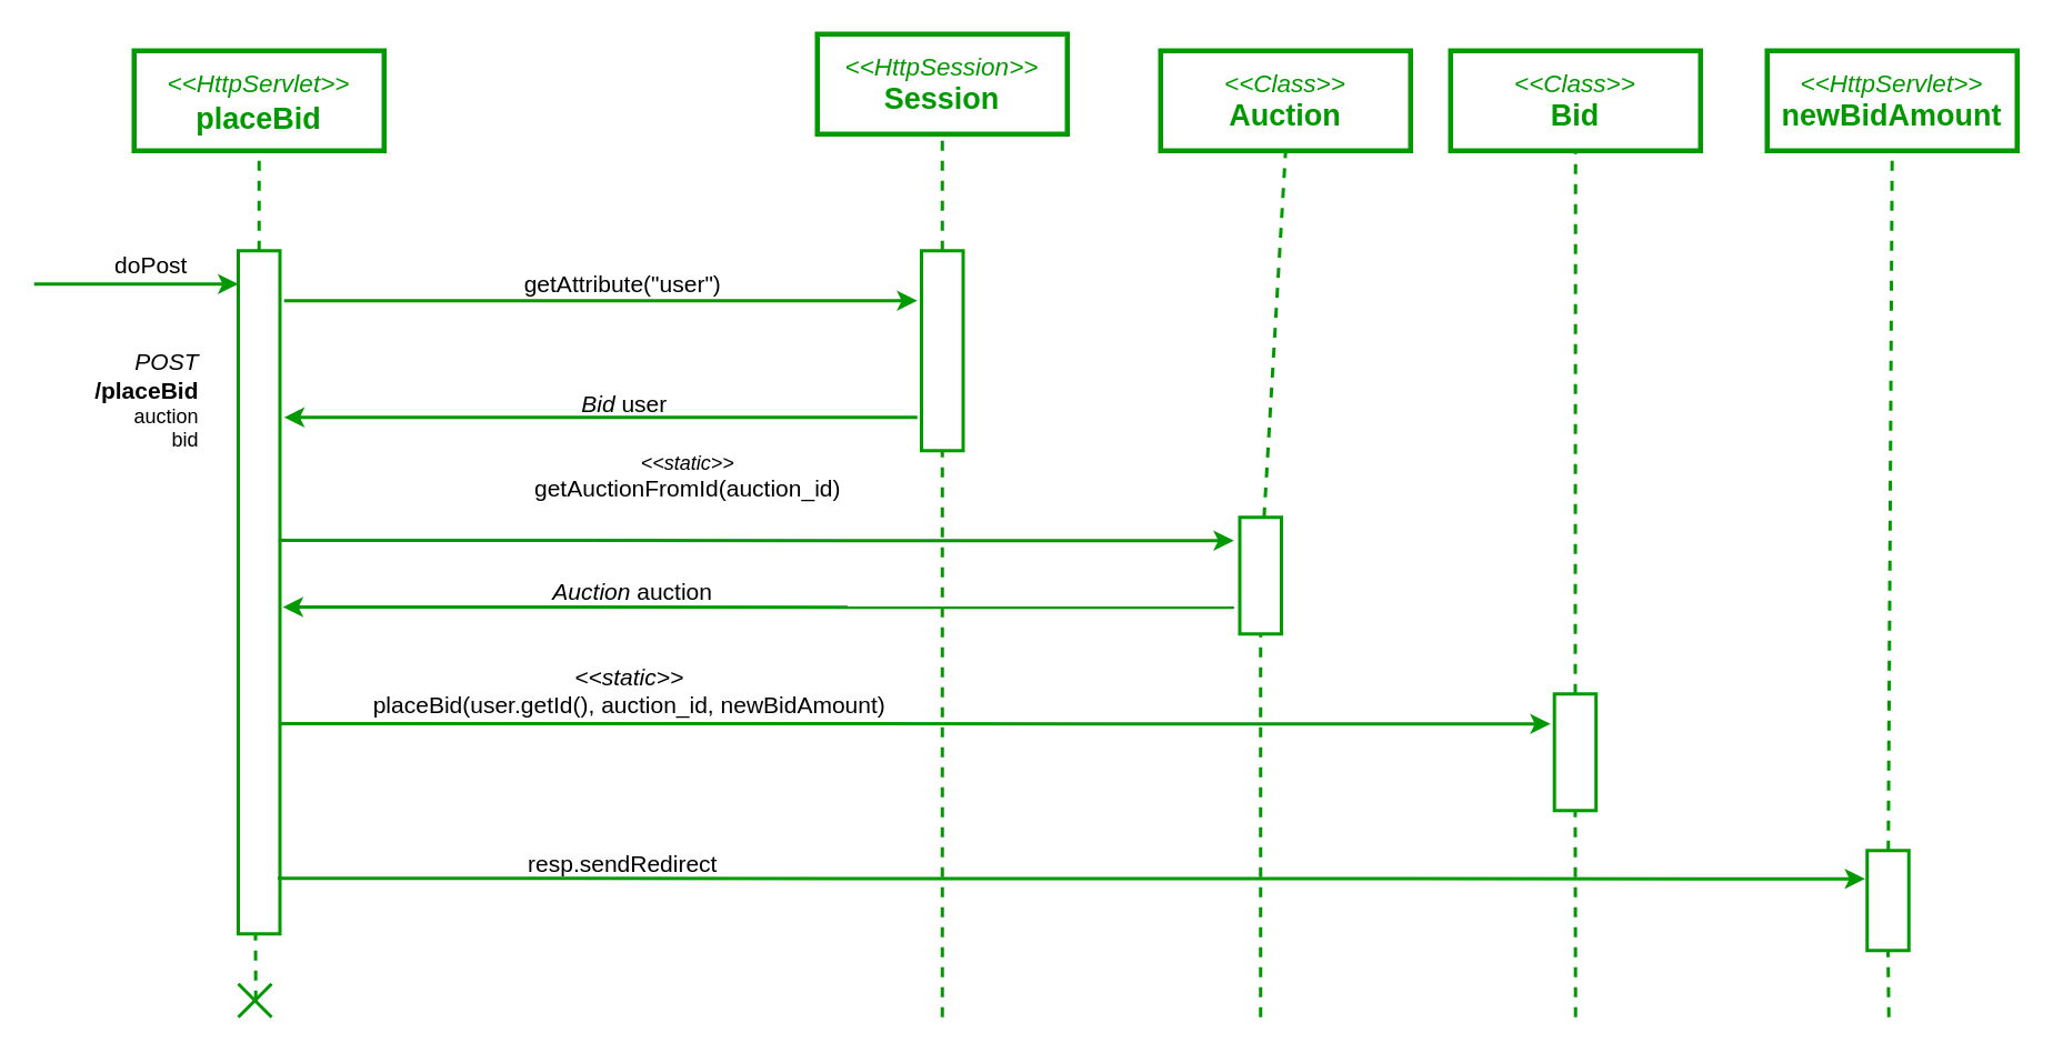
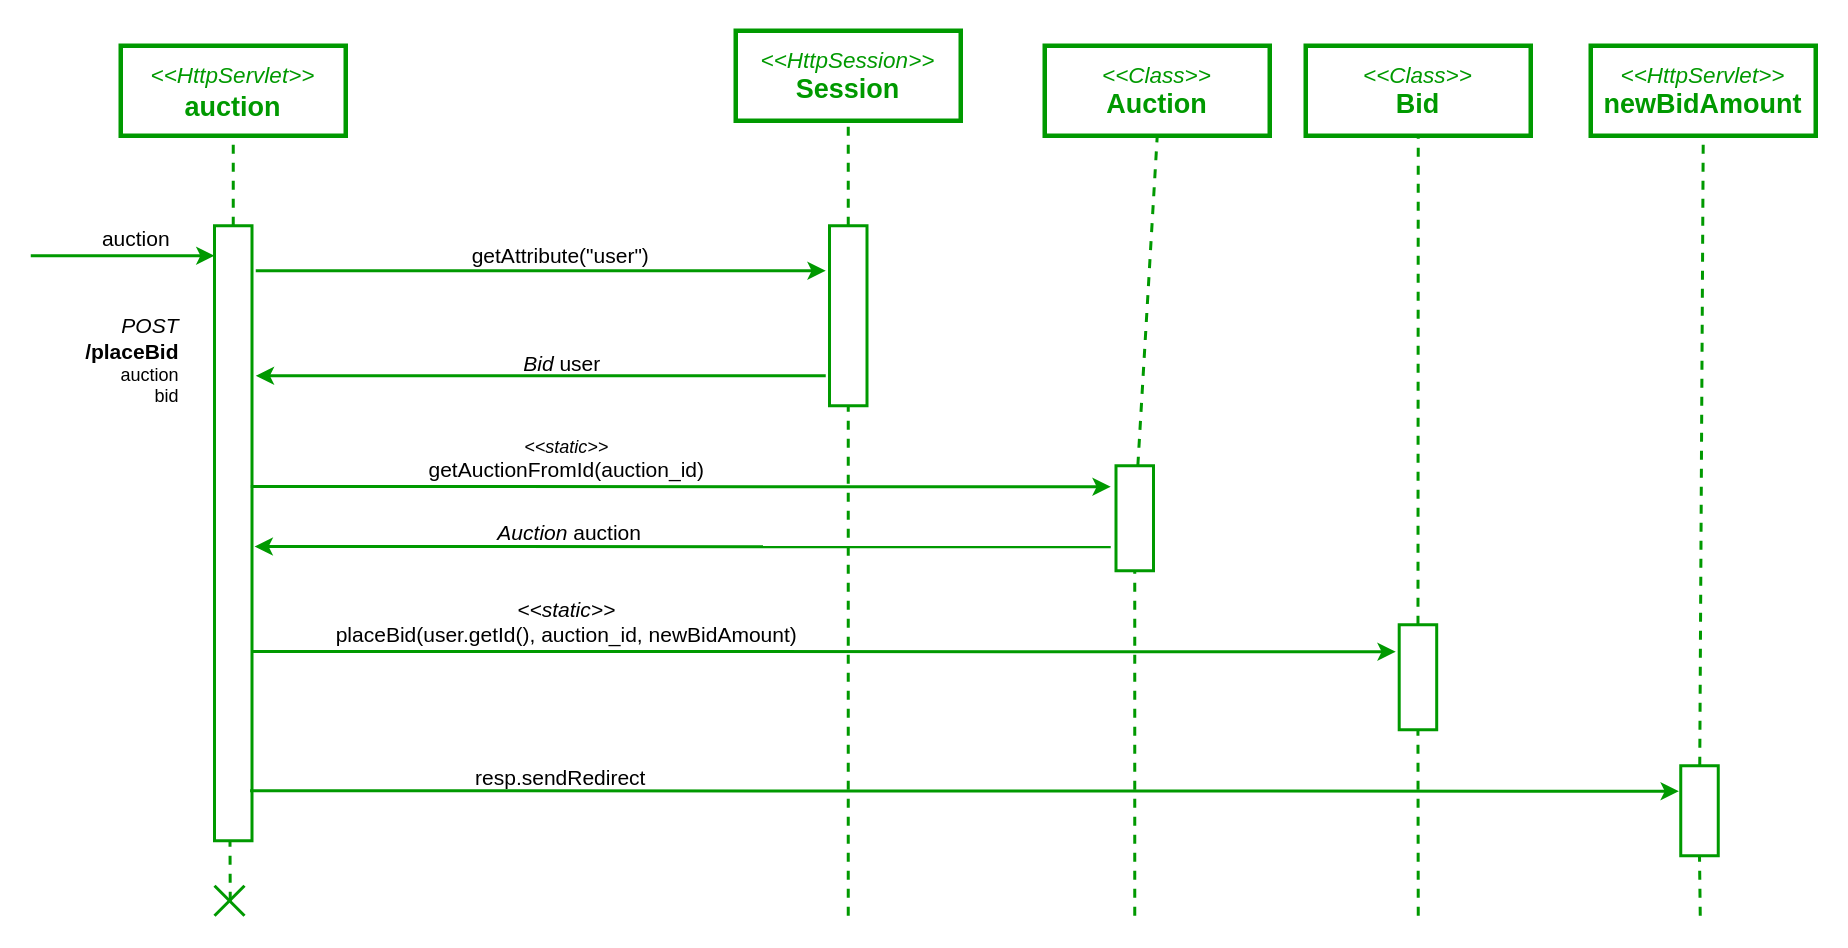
  <mxCell id="0" />
  <mxCell id="1" parent="0" />
- <mxCell id="2" value="&lt;i style=&quot;border-color: var(--border-color); color: rgb(0, 153, 0);&quot;&gt;&lt;font style=&quot;border-color: var(--border-color); font-size: 15px;&quot;&gt;&amp;lt;&amp;lt;HttpServlet&amp;gt;&amp;gt;&lt;/font&gt;&lt;/i&gt;&lt;font color=&quot;#009900&quot; style=&quot;&quot;&gt;&lt;b style=&quot;font-size: 18px;&quot;&gt;&lt;br&gt;placeBid&lt;br&gt;&lt;/b&gt;&lt;/font&gt;" style="rounded=0;whiteSpace=wrap;html=1;strokeWidth=3;fillColor=default;strokeColor=#009900;" parent="1" vertex="1"><mxGeometry x="80" y="30" width="150" height="60" as="geometry" /></mxCell>
+ <mxCell id="2" value="&lt;i style=&quot;border-color: var(--border-color); color: rgb(0, 153, 0);&quot;&gt;&lt;font style=&quot;border-color: var(--border-color); font-size: 15px;&quot;&gt;&amp;lt;&amp;lt;HttpServlet&amp;gt;&amp;gt;&lt;/font&gt;&lt;/i&gt;&lt;font color=&quot;#009900&quot; style=&quot;&quot;&gt;&lt;b style=&quot;font-size: 18px;&quot;&gt;&lt;br&gt;auction&lt;br&gt;&lt;/b&gt;&lt;/font&gt;" style="rounded=0;whiteSpace=wrap;html=1;strokeWidth=3;fillColor=default;strokeColor=#009900;" parent="1" vertex="1"><mxGeometry x="80" y="30" width="150" height="60" as="geometry" /></mxCell>
  <mxCell id="3" value="&lt;font color=&quot;#009900&quot; style=&quot;&quot;&gt;&lt;i style=&quot;&quot;&gt;&lt;font style=&quot;font-size: 15px;&quot;&gt;&amp;lt;&amp;lt;Class&amp;gt;&amp;gt;&lt;/font&gt;&lt;/i&gt;&lt;br&gt;&lt;span style=&quot;font-size: 18px;&quot;&gt;&lt;b&gt;Bid&lt;/b&gt;&lt;/span&gt;&lt;br&gt;&lt;/font&gt;" style="rounded=0;whiteSpace=wrap;html=1;strokeWidth=3;fillColor=default;strokeColor=#009900;" parent="1" vertex="1"><mxGeometry x="870" y="30" width="150" height="60" as="geometry" /></mxCell>
  <mxCell id="4" value="" style="endArrow=none;html=1;rounded=0;entryX=0.5;entryY=1;entryDx=0;entryDy=0;strokeWidth=2;fillColor=#d5e8d4;strokeColor=#009900;dashed=1;" parent="1" source="7" target="2" edge="1"><mxGeometry width="50" height="50" relative="1" as="geometry"><mxPoint x="155" y="480" as="sourcePoint" /><mxPoint x="400" y="250" as="targetPoint" /></mxGeometry></mxCell>
  <mxCell id="5" value="" style="endArrow=none;html=1;rounded=0;entryX=0.5;entryY=1;entryDx=0;entryDy=0;strokeWidth=2;fillColor=#d5e8d4;strokeColor=#009900;dashed=1;" parent="1" source="10" target="3" edge="1"><mxGeometry width="50" height="50" relative="1" as="geometry"><mxPoint x="945" y="480" as="sourcePoint" /><mxPoint x="665" y="160" as="targetPoint" /></mxGeometry></mxCell>
  <mxCell id="6" value="" style="endArrow=none;html=1;rounded=0;entryX=0.412;entryY=1.004;entryDx=0;entryDy=0;strokeWidth=2;fillColor=#d5e8d4;strokeColor=#009900;dashed=1;entryPerimeter=0;" parent="1" edge="1"><mxGeometry width="50" height="50" relative="1" as="geometry"><mxPoint x="153" y="600" as="sourcePoint" /><mxPoint x="152.8" y="551.96" as="targetPoint" /></mxGeometry></mxCell>
  <mxCell id="7" value="" style="rounded=0;whiteSpace=wrap;html=1;fillColor=#FFFFFF;strokeWidth=2;strokeColor=#009900;" parent="1" vertex="1"><mxGeometry x="142.5" y="150" width="25" height="410" as="geometry" /></mxCell>
  <mxCell id="8" value="" style="endArrow=none;html=1;rounded=0;strokeWidth=2;strokeColor=#009900;startArrow=classic;startFill=1;entryX=1.008;entryY=0.241;entryDx=0;entryDy=0;entryPerimeter=0;" parent="1" edge="1"><mxGeometry width="50" height="50" relative="1" as="geometry"><mxPoint x="930" y="434" as="sourcePoint" /><mxPoint x="167.5" y="433.84" as="targetPoint" /></mxGeometry></mxCell>
  <mxCell id="9" value="" style="endArrow=none;html=1;rounded=0;entryX=0.5;entryY=1;entryDx=0;entryDy=0;strokeWidth=2;fillColor=#d5e8d4;strokeColor=#009900;dashed=1;" parent="1" target="10" edge="1"><mxGeometry width="50" height="50" relative="1" as="geometry"><mxPoint x="945" y="610" as="sourcePoint" /><mxPoint x="943.75" y="436" as="targetPoint" /></mxGeometry></mxCell>
  <mxCell id="10" value="" style="rounded=0;whiteSpace=wrap;html=1;fillColor=#FFFFFF;strokeWidth=2;strokeColor=#009900;" parent="1" vertex="1"><mxGeometry x="932.3" y="416" width="25" height="70" as="geometry" /></mxCell>
- <mxCell id="11" value="&lt;font style=&quot;&quot;&gt;&lt;i style=&quot;&quot;&gt;&lt;font style=&quot;font-size: 12px;&quot;&gt;&amp;lt;&amp;lt;static&amp;gt;&amp;gt;&lt;/font&gt;&lt;/i&gt;&lt;br&gt;&lt;span style=&quot;font-size: 14px;&quot;&gt;getAuctionFromId(auction_id)&lt;/span&gt;&lt;/font&gt;" style="text;html=1;align=center;verticalAlign=middle;resizable=0;points=[];autosize=1;strokeColor=none;fillColor=none;" parent="1" vertex="1"><mxGeometry x="306.5" y="266" width="210" height="40" as="geometry" /></mxCell>
+ <mxCell id="11" value="&lt;font style=&quot;&quot;&gt;&lt;i style=&quot;&quot;&gt;&lt;font style=&quot;font-size: 12px;&quot;&gt;&amp;lt;&amp;lt;static&amp;gt;&amp;gt;&lt;/font&gt;&lt;/i&gt;&lt;br&gt;&lt;span style=&quot;font-size: 14px;&quot;&gt;getAuctionFromId(auction_id)&lt;/span&gt;&lt;/font&gt;" style="text;html=1;align=center;verticalAlign=middle;resizable=0;points=[];autosize=1;strokeColor=none;fillColor=none;" parent="1" vertex="1"><mxGeometry x="271.5" y="286" width="210" height="40" as="geometry" /></mxCell>
  <mxCell id="12" value="&lt;font color=&quot;#009900&quot; style=&quot;&quot;&gt;&lt;i style=&quot;&quot;&gt;&lt;font style=&quot;font-size: 15px;&quot;&gt;&amp;lt;&amp;lt;HttpServlet&amp;gt;&amp;gt;&lt;/font&gt;&lt;/i&gt;&lt;br&gt;&lt;span style=&quot;font-size: 18px;&quot;&gt;&lt;b&gt;newBidAmount&lt;/b&gt;&lt;/span&gt;&lt;br&gt;&lt;/font&gt;" style="rounded=0;whiteSpace=wrap;html=1;strokeWidth=3;fillColor=default;strokeColor=#009900;" parent="1" vertex="1"><mxGeometry x="1060" y="30" width="150" height="60" as="geometry" /></mxCell>
  <mxCell id="13" value="" style="endArrow=none;html=1;rounded=0;entryX=0.5;entryY=1;entryDx=0;entryDy=0;strokeWidth=2;fillColor=#d5e8d4;strokeColor=#009900;dashed=1;" parent="1" source="15" target="12" edge="1"><mxGeometry width="50" height="50" relative="1" as="geometry"><mxPoint x="1135" y="480" as="sourcePoint" /><mxPoint x="855" y="160" as="targetPoint" /></mxGeometry></mxCell>
  <mxCell id="14" value="" style="endArrow=none;html=1;rounded=0;entryX=0.5;entryY=1;entryDx=0;entryDy=0;strokeWidth=2;fillColor=#d5e8d4;strokeColor=#009900;dashed=1;" parent="1" target="15" edge="1"><mxGeometry width="50" height="50" relative="1" as="geometry"><mxPoint x="1133" y="610" as="sourcePoint" /><mxPoint x="1132.5" y="380" as="targetPoint" /></mxGeometry></mxCell>
  <mxCell id="15" value="" style="rounded=0;whiteSpace=wrap;html=1;fillColor=#FFFFFF;strokeWidth=2;strokeColor=#009900;" parent="1" vertex="1"><mxGeometry x="1120" y="510" width="25" height="60" as="geometry" /></mxCell>
  <mxCell id="16" value="" style="endArrow=none;html=1;rounded=0;strokeWidth=2;strokeColor=#009900;startArrow=classic;startFill=1;entryX=1.049;entryY=0.611;entryDx=0;entryDy=0;entryPerimeter=0;" parent="1" edge="1"><mxGeometry width="50" height="50" relative="1" as="geometry"><mxPoint x="1118.75" y="527" as="sourcePoint" /><mxPoint x="166.225" y="526.64" as="targetPoint" /></mxGeometry></mxCell>
  <mxCell id="17" value="&lt;font style=&quot;font-size: 14px;&quot;&gt;resp.sendRedirect&lt;/font&gt;" style="text;html=1;align=center;verticalAlign=middle;resizable=0;points=[];autosize=1;strokeColor=none;fillColor=none;" parent="1" vertex="1"><mxGeometry x="302.5" y="503" width="140" height="30" as="geometry" /></mxCell>
  <mxCell id="18" value="" style="endArrow=none;html=1;rounded=0;exitX=0;exitY=0.25;exitDx=0;exitDy=0;strokeWidth=2;strokeColor=#009900;startArrow=classic;startFill=1;" parent="1" edge="1"><mxGeometry width="50" height="50" relative="1" as="geometry"><mxPoint x="142.5" y="170" as="sourcePoint" /><mxPoint x="20" y="170" as="targetPoint" /></mxGeometry></mxCell>
- <mxCell id="19" value="&lt;font style=&quot;font-size: 14px;&quot;&gt;doPost&lt;/font&gt;" style="text;html=1;align=center;verticalAlign=middle;resizable=0;points=[];autosize=1;strokeColor=none;fillColor=none;" parent="1" vertex="1"><mxGeometry x="55" y="144" width="70" height="30" as="geometry" /></mxCell>
+ <mxCell id="19" value="&lt;font style=&quot;font-size: 14px;&quot;&gt;auction&lt;/font&gt;" style="text;html=1;align=center;verticalAlign=middle;resizable=0;points=[];autosize=1;strokeColor=none;fillColor=none;" parent="1" vertex="1"><mxGeometry x="55" y="144" width="70" height="30" as="geometry" /></mxCell>
  <mxCell id="20" value="&lt;font style=&quot;font-size: 14px;&quot;&gt;&lt;i&gt;POST&lt;/i&gt;&lt;br&gt;&lt;b&gt;/placeBid&lt;/b&gt;&lt;/font&gt;&lt;br&gt;auction&lt;br&gt;bid" style="text;html=1;align=right;verticalAlign=middle;resizable=0;points=[];autosize=1;strokeColor=none;fillColor=none;" parent="1" vertex="1"><mxGeometry x="30" y="200" width="90" height="80" as="geometry" /></mxCell>
  <mxCell id="21" value="&lt;font color=&quot;#009900&quot; style=&quot;&quot;&gt;&lt;span style=&quot;font-size: 15px;&quot;&gt;&lt;i&gt;&amp;lt;&amp;lt;HttpSession&amp;gt;&amp;gt;&lt;/i&gt;&lt;/span&gt;&lt;br&gt;&lt;span style=&quot;font-size: 18px;&quot;&gt;&lt;b&gt;Session&lt;/b&gt;&lt;/span&gt;&lt;br&gt;&lt;/font&gt;" style="rounded=0;whiteSpace=wrap;html=1;strokeWidth=3;fillColor=default;strokeColor=#009900;" parent="1" vertex="1"><mxGeometry x="490" y="20" width="150" height="60" as="geometry" /></mxCell>
  <mxCell id="22" value="" style="endArrow=none;html=1;rounded=0;entryX=0.5;entryY=1;entryDx=0;entryDy=0;strokeWidth=2;fillColor=#d5e8d4;strokeColor=#009900;dashed=1;" parent="1" source="24" target="21" edge="1"><mxGeometry width="50" height="50" relative="1" as="geometry"><mxPoint x="565" y="480" as="sourcePoint" /><mxPoint x="285" y="160" as="targetPoint" /></mxGeometry></mxCell>
  <mxCell id="23" value="" style="endArrow=none;html=1;rounded=0;entryX=0.5;entryY=1;entryDx=0;entryDy=0;strokeWidth=2;fillColor=#d5e8d4;strokeColor=#009900;dashed=1;" parent="1" target="24" edge="1"><mxGeometry width="50" height="50" relative="1" as="geometry"><mxPoint x="565" y="610" as="sourcePoint" /><mxPoint x="565" y="300" as="targetPoint" /></mxGeometry></mxCell>
  <mxCell id="24" value="" style="rounded=0;whiteSpace=wrap;html=1;fillColor=#FFFFFF;strokeWidth=2;strokeColor=#009900;" parent="1" vertex="1"><mxGeometry x="552.5" y="150" width="25" height="120" as="geometry" /></mxCell>
  <mxCell id="25" value="" style="endArrow=none;html=1;rounded=0;strokeWidth=2;strokeColor=#009900;startArrow=classic;startFill=1;" parent="1" edge="1"><mxGeometry width="50" height="50" relative="1" as="geometry"><mxPoint x="550" y="180" as="sourcePoint" /><mxPoint x="170" y="180" as="targetPoint" /></mxGeometry></mxCell>
  <mxCell id="26" value="&lt;font style=&quot;font-size: 14px;&quot;&gt;getAttribute(&quot;user&quot;)&lt;/font&gt;" style="text;html=1;align=center;verticalAlign=middle;resizable=0;points=[];autosize=1;strokeColor=none;fillColor=none;" parent="1" vertex="1"><mxGeometry x="303" y="155" width="140" height="30" as="geometry" /></mxCell>
  <mxCell id="27" value="" style="endArrow=none;html=1;rounded=0;strokeWidth=2;strokeColor=#009900;startArrow=classic;startFill=1;" parent="1" edge="1"><mxGeometry width="50" height="50" relative="1" as="geometry"><mxPoint x="170" y="250" as="sourcePoint" /><mxPoint x="550" y="250" as="targetPoint" /></mxGeometry></mxCell>
  <mxCell id="28" value="&lt;font style=&quot;font-size: 14px;&quot;&gt;&lt;i&gt;Bid&lt;/i&gt; user&lt;/font&gt;" style="text;html=1;align=center;verticalAlign=middle;resizable=0;points=[];autosize=1;strokeColor=none;fillColor=none;" parent="1" vertex="1"><mxGeometry x="333.5" y="227" width="80" height="30" as="geometry" /></mxCell>
  <mxCell id="29" value="" style="group" parent="1" vertex="1" connectable="0"><mxGeometry x="142.5" y="590" width="20" height="20" as="geometry" /></mxCell>
  <mxCell id="30" value="" style="endArrow=none;html=1;rounded=0;strokeWidth=2;fillColor=#d5e8d4;strokeColor=#009900;" parent="29" edge="1"><mxGeometry width="50" height="50" relative="1" as="geometry"><mxPoint y="20" as="sourcePoint" /><mxPoint x="20" as="targetPoint" /></mxGeometry></mxCell>
  <mxCell id="31" value="" style="endArrow=none;html=1;rounded=0;strokeWidth=2;fillColor=#d5e8d4;strokeColor=#009900;" parent="29" edge="1"><mxGeometry width="50" height="50" relative="1" as="geometry"><mxPoint x="20" y="20" as="sourcePoint" /><mxPoint as="targetPoint" /></mxGeometry></mxCell>
  <mxCell id="32" value="&lt;font color=&quot;#009900&quot; style=&quot;&quot;&gt;&lt;i style=&quot;&quot;&gt;&lt;font style=&quot;font-size: 15px;&quot;&gt;&amp;lt;&amp;lt;Class&amp;gt;&amp;gt;&lt;/font&gt;&lt;/i&gt;&lt;br&gt;&lt;span style=&quot;font-size: 18px;&quot;&gt;&lt;b&gt;Auction&lt;/b&gt;&lt;/span&gt;&lt;br&gt;&lt;/font&gt;" style="rounded=0;whiteSpace=wrap;html=1;strokeWidth=3;fillColor=default;strokeColor=#009900;" parent="1" vertex="1"><mxGeometry x="696" y="30" width="150" height="60" as="geometry" /></mxCell>
  <mxCell id="33" value="" style="endArrow=none;html=1;rounded=0;entryX=0.5;entryY=1;entryDx=0;entryDy=0;strokeWidth=2;fillColor=#d5e8d4;strokeColor=#009900;dashed=1;" parent="1" source="35" target="32" edge="1"><mxGeometry width="50" height="50" relative="1" as="geometry"><mxPoint x="756" y="480" as="sourcePoint" /><mxPoint x="476" y="160" as="targetPoint" /></mxGeometry></mxCell>
  <mxCell id="34" value="" style="endArrow=none;html=1;rounded=0;entryX=0.5;entryY=1;entryDx=0;entryDy=0;strokeWidth=2;fillColor=#d5e8d4;strokeColor=#009900;dashed=1;" parent="1" target="35" edge="1"><mxGeometry width="50" height="50" relative="1" as="geometry"><mxPoint x="756" y="610" as="sourcePoint" /><mxPoint x="754.75" y="436" as="targetPoint" /></mxGeometry></mxCell>
  <mxCell id="35" value="" style="rounded=0;whiteSpace=wrap;html=1;fillColor=#FFFFFF;strokeWidth=2;strokeColor=#009900;" parent="1" vertex="1"><mxGeometry x="743.5" y="310" width="25" height="70" as="geometry" /></mxCell>
  <mxCell id="36" value="" style="endArrow=none;html=1;rounded=0;strokeWidth=2;strokeColor=#009900;startArrow=classic;startFill=1;entryX=1.008;entryY=0.241;entryDx=0;entryDy=0;entryPerimeter=0;" parent="1" edge="1"><mxGeometry width="50" height="50" relative="1" as="geometry"><mxPoint x="740" y="324" as="sourcePoint" /><mxPoint x="166.7" y="323.84" as="targetPoint" /></mxGeometry></mxCell>
  <mxCell id="37" value="" style="endArrow=none;html=1;rounded=0;strokeWidth=2;strokeColor=#009900;startArrow=classic;startFill=1;" parent="1" edge="1"><mxGeometry width="50" height="50" relative="1" as="geometry"><mxPoint x="169.2" y="363.84" as="sourcePoint" /><mxPoint x="740" y="364" as="targetPoint" /></mxGeometry></mxCell>
  <mxCell id="38" value="&lt;font style=&quot;font-size: 14px;&quot;&gt;&amp;nbsp;&lt;i&gt;Auction&lt;/i&gt;&amp;nbsp;auction&lt;/font&gt;" style="text;html=1;align=center;verticalAlign=middle;resizable=0;points=[];autosize=1;strokeColor=none;fillColor=none;" parent="1" vertex="1"><mxGeometry x="316.5" y="340" width="120" height="30" as="geometry" /></mxCell>
  <mxCell id="39" value="&lt;font style=&quot;font-size: 14px;&quot;&gt;&lt;i&gt;&lt;font style=&quot;font-size: 14px;&quot;&gt;&amp;lt;&amp;lt;static&amp;gt;&amp;gt;&lt;/font&gt;&lt;/i&gt;&lt;br&gt;placeBid(user.getId(), auction_id, newBidAmount)&lt;/font&gt;" style="text;html=1;align=center;verticalAlign=middle;resizable=0;points=[];autosize=1;strokeColor=none;fillColor=none;" parent="1" vertex="1"><mxGeometry x="211.5" y="389" width="330" height="50" as="geometry" /></mxCell>
